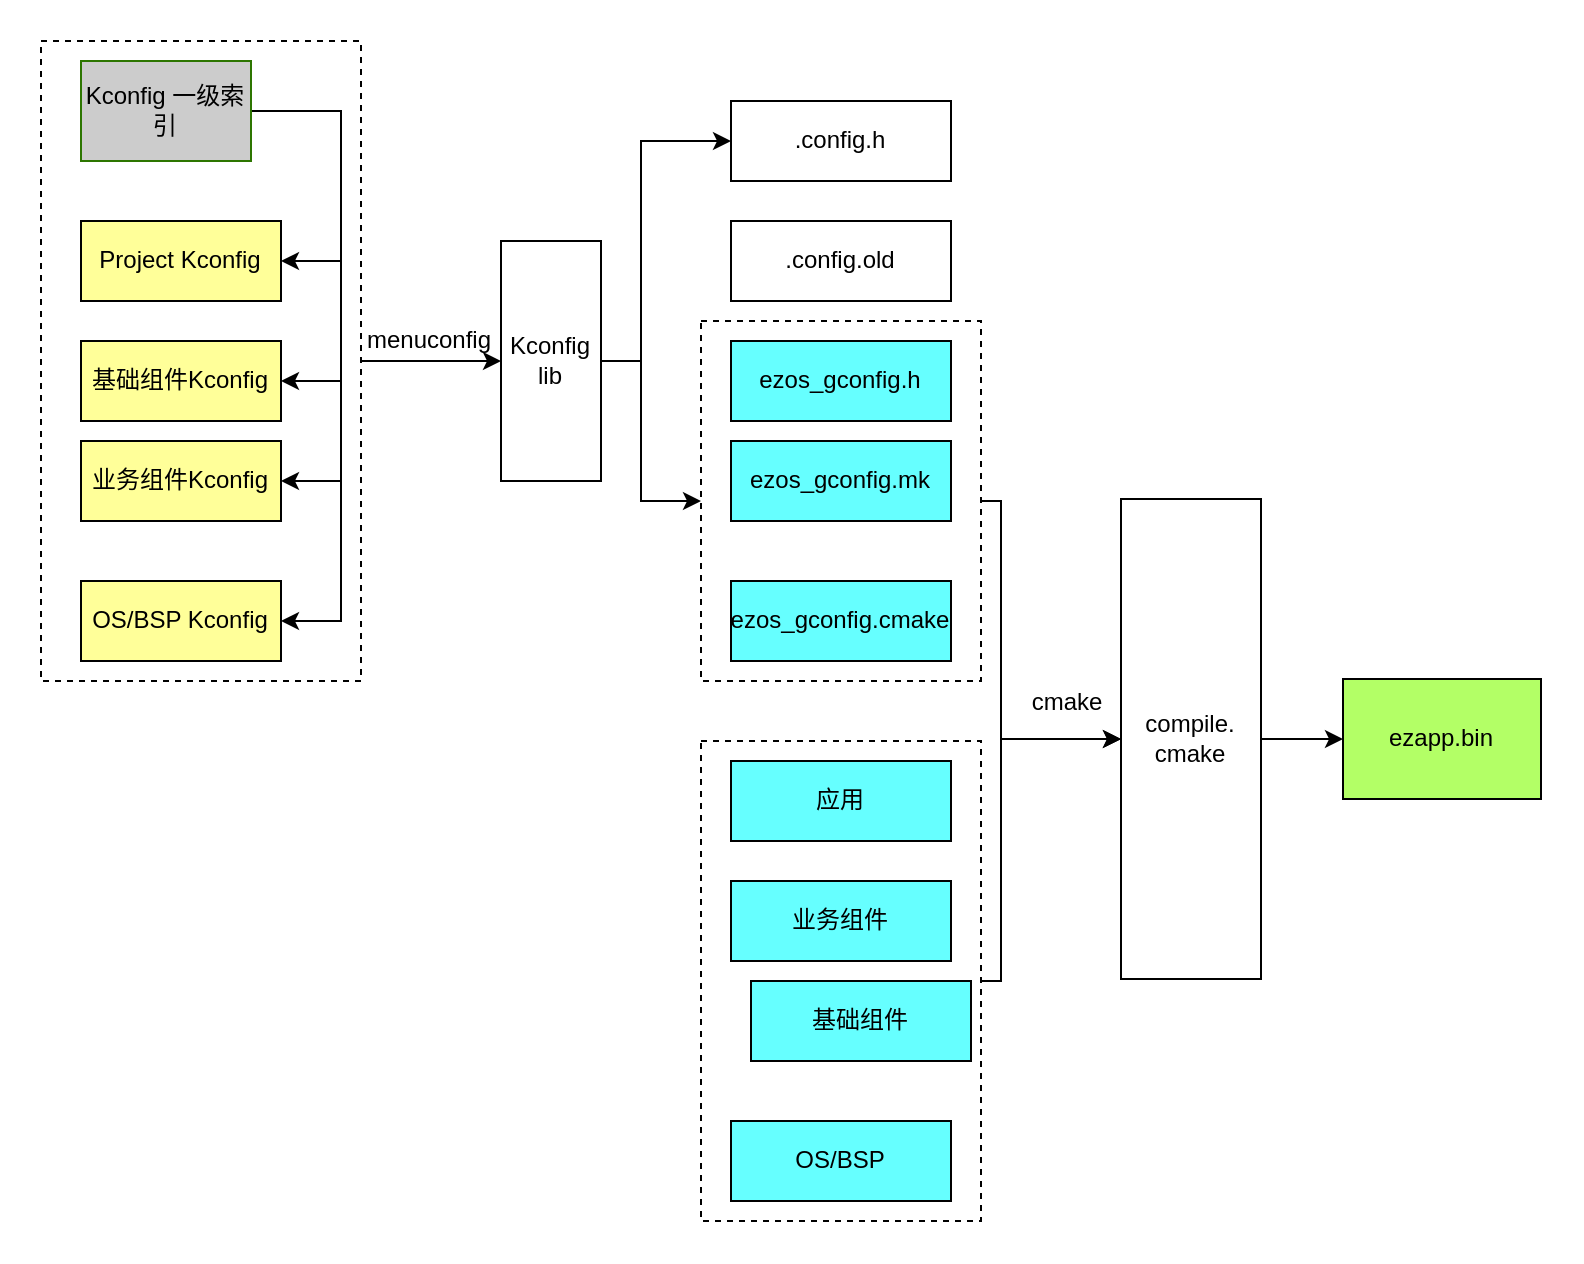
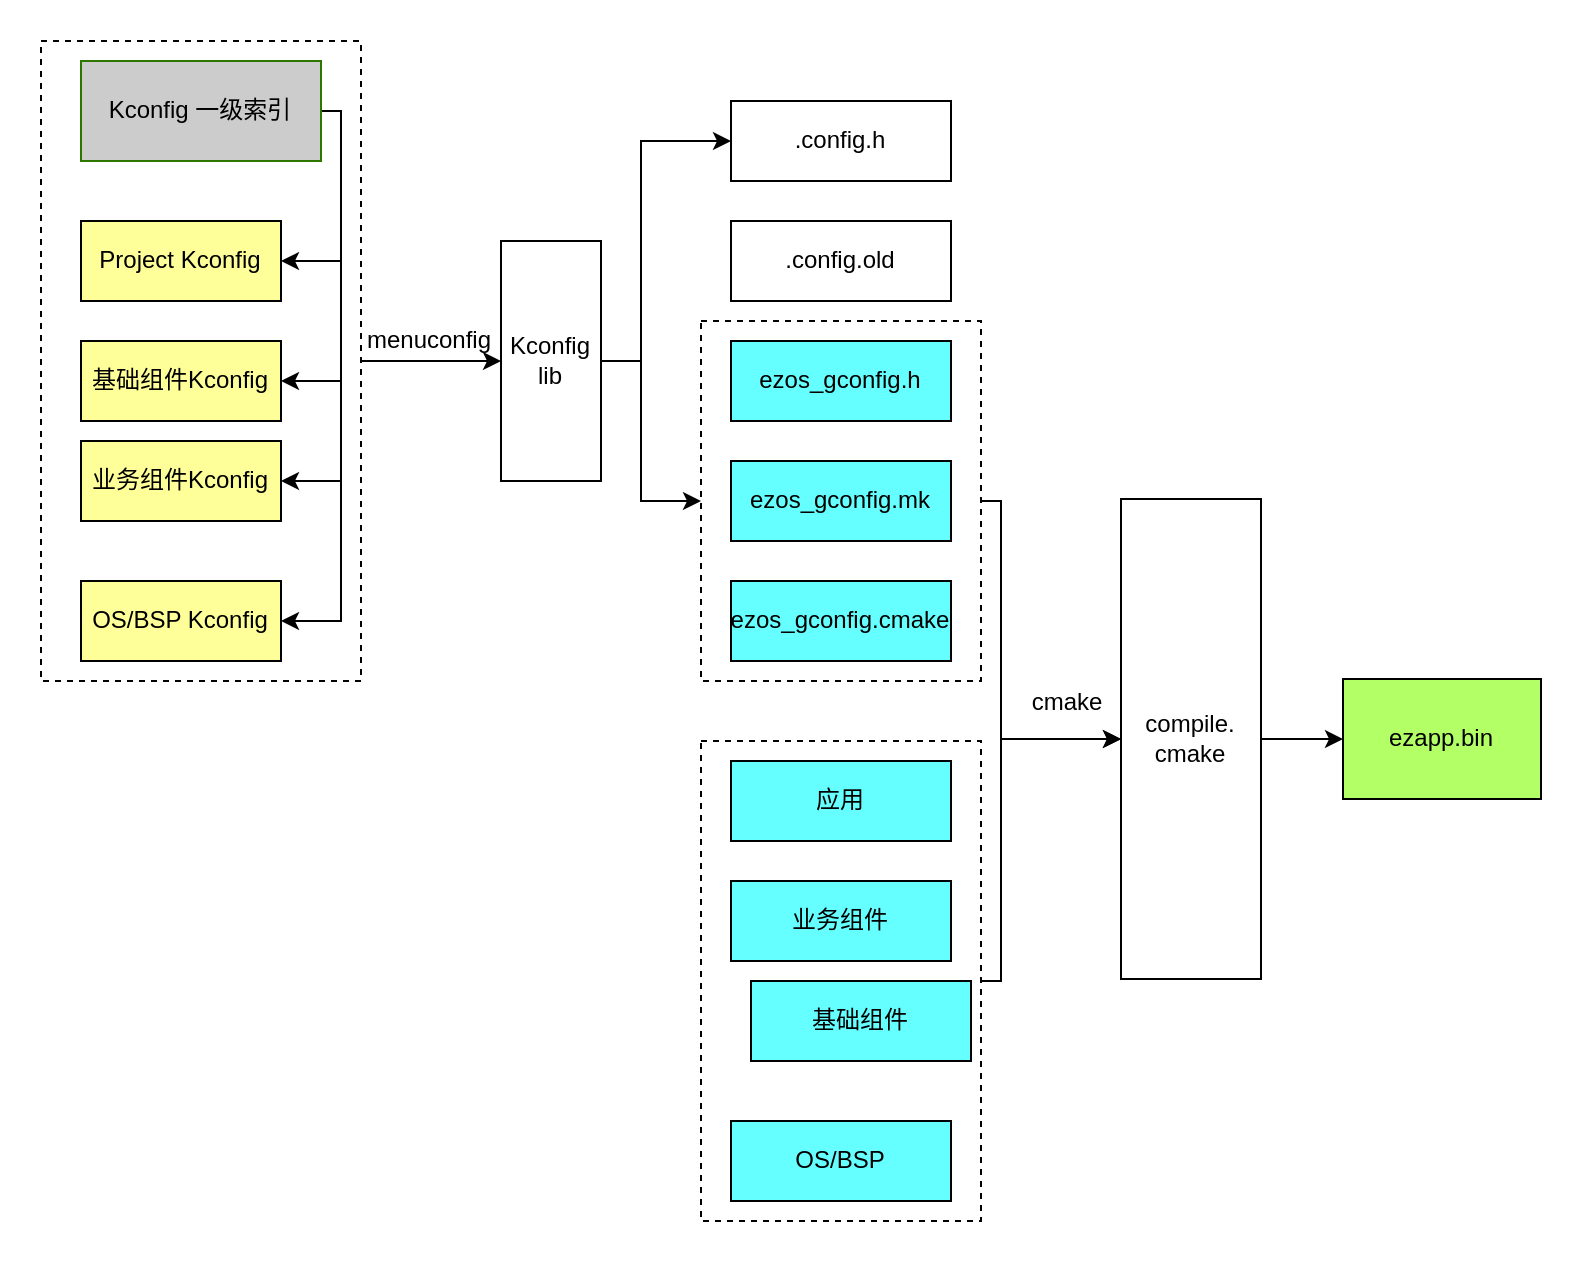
  <mxCell id="0" />
  <mxCell id="1" parent="0" />
  <mxCell id="2" style="edgeStyle=orthogonalEdgeStyle;rounded=0;orthogonalLoop=1;jettySize=auto;html=1;exitX=1;exitY=0.5;exitDx=0;exitDy=0;entryX=0;entryY=0.5;entryDx=0;entryDy=0;fontColor=#000000;strokeWidth=1;" edge="1" parent="1" source="3" target="31"><mxGeometry relative="1" as="geometry"><Array as="points"><mxPoint x="500" y="490" /><mxPoint x="500" y="369" /></Array></mxGeometry></mxCell>
  <mxCell id="3" value="" style="rounded=0;whiteSpace=wrap;html=1;shadow=0;dashed=1;strokeWidth=1;" vertex="1" parent="1"><mxGeometry x="350" y="370" width="140" height="240" as="geometry" /></mxCell>
  <mxCell id="4" style="edgeStyle=orthogonalEdgeStyle;rounded=0;orthogonalLoop=1;jettySize=auto;html=1;exitX=1;exitY=0.5;exitDx=0;exitDy=0;entryX=0;entryY=0.5;entryDx=0;entryDy=0;fontColor=#000000;strokeWidth=1;" edge="1" parent="1" source="5" target="31"><mxGeometry relative="1" as="geometry"><Array as="points"><mxPoint x="500" y="250" /><mxPoint x="500" y="369" /></Array></mxGeometry></mxCell>
  <mxCell id="5" value="" style="rounded=0;whiteSpace=wrap;html=1;shadow=0;dashed=1;strokeWidth=1;" vertex="1" parent="1"><mxGeometry x="350" y="160" width="140" height="180" as="geometry" /></mxCell>
  <mxCell id="6" style="edgeStyle=elbowEdgeStyle;rounded=0;orthogonalLoop=1;jettySize=auto;html=1;exitX=1;exitY=0.5;exitDx=0;exitDy=0;fontColor=#000000;strokeWidth=1;" edge="1" parent="1" source="7" target="19"><mxGeometry relative="1" as="geometry" /></mxCell>
  <mxCell id="7" value="" style="rounded=0;whiteSpace=wrap;html=1;shadow=0;dashed=1;strokeWidth=1;" vertex="1" parent="1"><mxGeometry width="160" height="320" as="geometry" x="20" y="20" /></mxCell>
  <mxCell id="8" style="edgeStyle=elbowEdgeStyle;rounded=0;orthogonalLoop=1;jettySize=auto;html=1;exitX=1;exitY=0.5;exitDx=0;exitDy=0;entryX=1;entryY=0.5;entryDx=0;entryDy=0;strokeWidth=1;" edge="1" parent="1" source="12" target="13"><mxGeometry relative="1" as="geometry"><Array as="points"><mxPoint x="170" y="100" /></Array></mxGeometry></mxCell>
  <mxCell id="9" style="edgeStyle=elbowEdgeStyle;rounded=0;orthogonalLoop=1;jettySize=auto;html=1;exitX=1;exitY=0.5;exitDx=0;exitDy=0;entryX=1;entryY=0.5;entryDx=0;entryDy=0;strokeWidth=1;" edge="1" parent="1" source="12" target="14"><mxGeometry relative="1" as="geometry"><Array as="points"><mxPoint x="170" y="110" /><mxPoint x="160" y="140" /></Array></mxGeometry></mxCell>
  <mxCell id="10" style="edgeStyle=elbowEdgeStyle;rounded=0;orthogonalLoop=1;jettySize=auto;html=1;exitX=1;exitY=0.5;exitDx=0;exitDy=0;entryX=1;entryY=0.5;entryDx=0;entryDy=0;strokeWidth=1;" edge="1" parent="1" source="12" target="15"><mxGeometry relative="1" as="geometry"><Array as="points"><mxPoint x="170" y="160" /></Array></mxGeometry></mxCell>
  <mxCell id="11" style="edgeStyle=elbowEdgeStyle;rounded=0;orthogonalLoop=1;jettySize=auto;html=1;exitX=1;exitY=0.5;exitDx=0;exitDy=0;entryX=1;entryY=0.5;entryDx=0;entryDy=0;strokeWidth=1;" edge="1" parent="1" source="12" target="16"><mxGeometry relative="1" as="geometry"><Array as="points"><mxPoint x="170" y="190" /></Array></mxGeometry></mxCell>
- <mxCell id="12" value="Kconfig 一级索引" style="rounded=0;whiteSpace=wrap;html=1;strokeColor=#2D7600;fontColor=#000000;fillColor=#CCCCCC;strokeWidth=1;" vertex="1" parent="1"><mxGeometry x="40" y="30" width="85" height="50" as="geometry" /></mxCell>
+ <mxCell id="12" value="Kconfig 一级索引" style="rounded=0;whiteSpace=wrap;html=1;strokeColor=#2D7600;fontColor=#000000;fillColor=#CCCCCC;strokeWidth=1;" vertex="1" parent="1"><mxGeometry x="40" y="30" width="120" height="50" as="geometry" /></mxCell>
  <mxCell id="13" value="Project Kconfig" style="rounded=0;whiteSpace=wrap;html=1;fillColor=#FFFF99;fontColor=#000000;strokeWidth=1;" vertex="1" parent="1"><mxGeometry x="40" y="110" width="100" height="40" as="geometry" /></mxCell>
  <mxCell id="14" value="基础组件Kconfig" style="rounded=0;whiteSpace=wrap;html=1;fillColor=#FFFF99;fontColor=#000000;strokeWidth=1;" vertex="1" parent="1"><mxGeometry x="40" y="170" width="100" height="40" as="geometry" /></mxCell>
  <mxCell id="15" value="业务组件Kconfig" style="rounded=0;whiteSpace=wrap;html=1;fillColor=#FFFF99;fontColor=#000000;strokeWidth=1;" vertex="1" parent="1"><mxGeometry x="40" y="220" width="100" height="40" as="geometry" /></mxCell>
  <mxCell id="16" value="OS/BSP Kconfig" style="rounded=0;whiteSpace=wrap;html=1;fillColor=#FFFF99;fontColor=#000000;strokeWidth=1;" vertex="1" parent="1"><mxGeometry x="40" y="290" width="100" height="40" as="geometry" /></mxCell>
  <mxCell id="17" style="edgeStyle=elbowEdgeStyle;rounded=0;orthogonalLoop=1;jettySize=auto;html=1;exitX=1;exitY=0.5;exitDx=0;exitDy=0;entryX=0;entryY=0.5;entryDx=0;entryDy=0;fontColor=#000000;strokeWidth=1;" edge="1" parent="1" source="19" target="5"><mxGeometry relative="1" as="geometry"><Array as="points"><mxPoint x="320" y="220" /></Array></mxGeometry></mxCell>
  <mxCell id="18" style="edgeStyle=elbowEdgeStyle;rounded=0;orthogonalLoop=1;jettySize=auto;html=1;exitX=1;exitY=0.5;exitDx=0;exitDy=0;entryX=0;entryY=0.5;entryDx=0;entryDy=0;fontColor=#000000;strokeWidth=1;" edge="1" parent="1" source="19" target="25"><mxGeometry relative="1" as="geometry"><Array as="points"><mxPoint x="320" y="130" /></Array></mxGeometry></mxCell>
  <mxCell id="19" value="Kconfig&lt;br&gt;lib" style="rounded=0;whiteSpace=wrap;html=1;shadow=0;fontColor=#000000;strokeWidth=1;" vertex="1" parent="1"><mxGeometry x="250" y="120" width="50" height="120" as="geometry" /></mxCell>
  <mxCell id="20" value="menuconfig" style="text;html=1;align=center;verticalAlign=middle;resizable=0;points=[];autosize=1;strokeColor=none;fontColor=#000000;strokeWidth=1;" vertex="1" parent="1"><mxGeometry x="174" y="160" width="80" height="20" as="geometry" /></mxCell>
  <mxCell id="21" value="ezos_gconfig.h" style="rounded=0;whiteSpace=wrap;html=1;fillColor=#66FFFF;fontColor=#000000;strokeWidth=1;" vertex="1" parent="1"><mxGeometry x="365" y="170" width="110" height="40" as="geometry" /></mxCell>
- <mxCell id="22" value="ezos_gconfig.mk" style="rounded=0;whiteSpace=wrap;html=1;fillColor=#66FFFF;fontColor=#000000;strokeWidth=1;" vertex="1" parent="1"><mxGeometry x="365" y="220" width="110" height="40" as="geometry" /></mxCell>
+ <mxCell id="22" value="ezos_gconfig.mk" style="rounded=0;whiteSpace=wrap;html=1;fillColor=#66FFFF;fontColor=#000000;strokeWidth=1;" vertex="1" parent="1"><mxGeometry x="365" y="230" width="110" height="40" as="geometry" /></mxCell>
  <mxCell id="23" value="ezos_gconfig.cmake" style="rounded=0;whiteSpace=wrap;html=1;fillColor=#66FFFF;fontColor=#000000;strokeWidth=1;" vertex="1" parent="1"><mxGeometry x="365" y="290" width="110" height="40" as="geometry" /></mxCell>
  <mxCell id="24" value=".config.old" style="rounded=0;whiteSpace=wrap;html=1;strokeWidth=1;" vertex="1" parent="1"><mxGeometry x="365" y="110" width="110" height="40" as="geometry" /></mxCell>
  <mxCell id="25" value=".config.h" style="rounded=0;whiteSpace=wrap;html=1;strokeWidth=1;" vertex="1" parent="1"><mxGeometry x="365" y="50" width="110" height="40" as="geometry" /></mxCell>
  <mxCell id="26" value="应用" style="rounded=0;whiteSpace=wrap;html=1;fillColor=#66FFFF;fontColor=#000000;strokeWidth=1;" vertex="1" parent="1"><mxGeometry x="365" y="380" width="110" height="40" as="geometry" /></mxCell>
  <mxCell id="27" value="业务组件" style="rounded=0;whiteSpace=wrap;html=1;fillColor=#66FFFF;fontColor=#000000;strokeWidth=1;" vertex="1" parent="1"><mxGeometry x="365" y="440" width="110" height="40" as="geometry" /></mxCell>
  <mxCell id="28" value="基础组件" style="rounded=0;whiteSpace=wrap;html=1;fillColor=#66FFFF;fontColor=#000000;strokeWidth=1;" vertex="1" parent="1"><mxGeometry x="375" y="490" width="110" height="40" as="geometry" /></mxCell>
  <mxCell id="29" value="OS/BSP" style="rounded=0;whiteSpace=wrap;html=1;fillColor=#66FFFF;fontColor=#000000;strokeWidth=1;" vertex="1" parent="1"><mxGeometry x="365" y="560" width="110" height="40" as="geometry" /></mxCell>
  <mxCell id="30" style="edgeStyle=orthogonalEdgeStyle;rounded=0;orthogonalLoop=1;jettySize=auto;html=1;exitX=1;exitY=0.5;exitDx=0;exitDy=0;entryX=0;entryY=0.5;entryDx=0;entryDy=0;fontColor=#000000;strokeWidth=1;" edge="1" parent="1" source="31" target="33"><mxGeometry relative="1" as="geometry" /></mxCell>
  <mxCell id="31" value="compile.&lt;br&gt;cmake" style="rounded=0;html=1;shadow=0;whiteSpace=wrap;fontColor=#000000;strokeWidth=1;" vertex="1" parent="1"><mxGeometry x="560" y="249" width="70" height="240" as="geometry" /></mxCell>
  <mxCell id="32" value="cmake" style="text;html=1;align=center;verticalAlign=middle;resizable=0;points=[];autosize=1;strokeColor=none;fontColor=#000000;strokeWidth=1;" vertex="1" parent="1"><mxGeometry x="508" y="341" width="50" height="20" as="geometry" /></mxCell>
  <mxCell id="33" value="ezapp.bin" style="rounded=0;whiteSpace=wrap;html=1;shadow=0;fontColor=#000000;fillColor=#B3FF66;strokeWidth=1;" vertex="1" parent="1"><mxGeometry x="671" y="339" width="99" height="60" as="geometry" /></mxCell>
